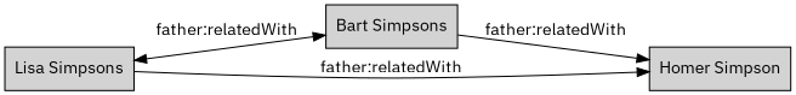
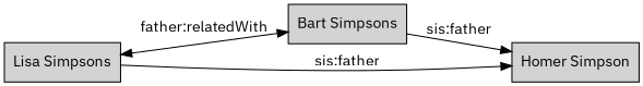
  digraph {
    fontname="IBM Plex Sans"
    rankdir=LR
    splines=true
    node [fillcolor=lightgray fontname="IBM Plex Sans" shape=box style=filled]
    edge [arrowtail=normal color=black fontname="IBM Plex Sans"]
    n1 [label="Lisa Simpsons"]
    n2 [label="Bart Simpsons"]
    n3 [label="Homer Simpson"]
    n1 -> n2 [dir=both label="father:relatedWith"]
-   n1 -> n3 [label="father:relatedWith"]
-   n2 -> n3 [label="father:relatedWith"]
+   n1 -> n3 [label="sis:father"]
+   n2 -> n3 [label="sis:father"]
  }
